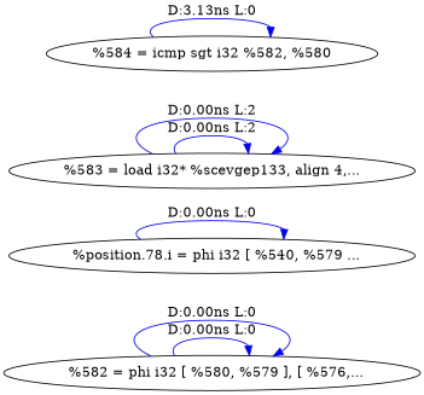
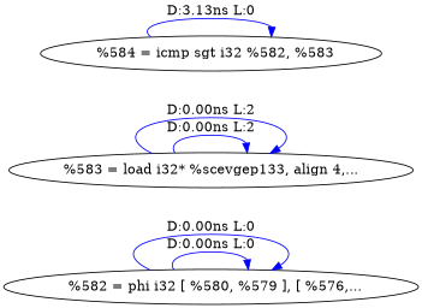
  digraph {
    rankdir=LR
    edge [color=blue]
    n1 [label="  %582 = phi i32 [ %580, %579 ], [ %576,..."]
-   n2 [label="  %position.78.i = phi i32 [ %540, %579 ..."]
    n3 [label="%583 = load i32* %scevgep133, align 4,..."]
-   n4 [label="%584 = icmp sgt i32 %582, %580"]
+   n4 [label="  %584 = icmp sgt i32 %582, %583"]
    n1 -> n1 [label="D:0.00ns L:0"]
    n1 -> n1 [label="D:0.00ns L:0"]
-   n2 -> n2 [label="D:0.00ns L:0"]
    n3 -> n3 [label="D:0.00ns L:2"]
    n3 -> n3 [label="D:0.00ns L:2"]
    n4 -> n4 [label="D:3.13ns L:0"]
  }
